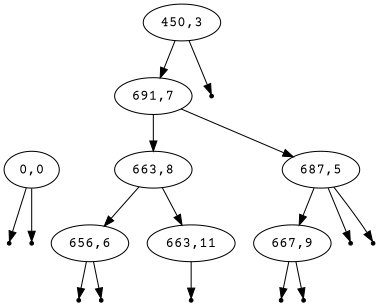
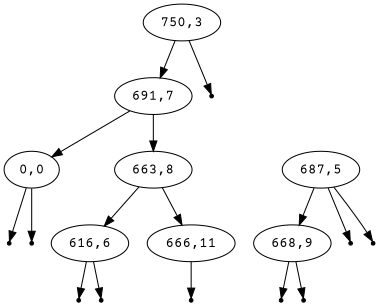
  digraph {
    fontname="Courier Prime"
    node [fontname="Courier Prime" shape=point]
    edge [fontname="Courier Prime"]
    "0,0" [shape=""]
    null28
    null29
-   "750,3" [label="450,3" shape=""]
+   "750,3" [shape=""]
    n5 [label="691,7" shape=""]
    null37
    "663,8" [shape=""]
    "687,5" [shape=""]
-   "656,6" [shape=""]
-   "666,11" [label="663,11" shape=""]
-   "667,9" [shape=""]
+   "656,6" [label="616,6" shape=""]
+   "666,11" [shape=""]
+   "667,9" [label="668,9" shape=""]
    null35
    null36
    null30
    null31
    null32
    null33
    null34
    "0,0" -> null28
    "0,0" -> null29
    "750,3" -> n5
    "750,3" -> null37
    n5 -> "663,8"
-   n5 -> "687,5"
+   n5 -> "0,0"
    "663,8" -> "656,6"
    "663,8" -> "666,11"
    "687,5" -> "667,9"
    "687,5" -> null35
    "687,5" -> null36
    "656,6" -> null30
    "656,6" -> null31
    "666,11" -> null32
    "667,9" -> null33
    "667,9" -> null34
  }
